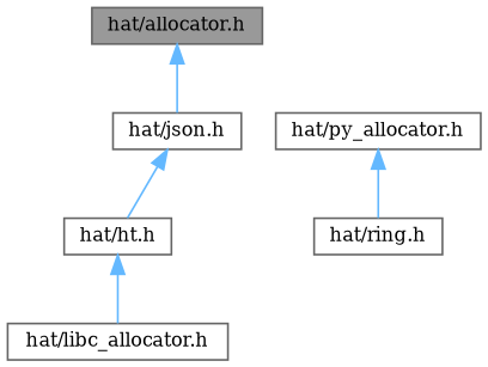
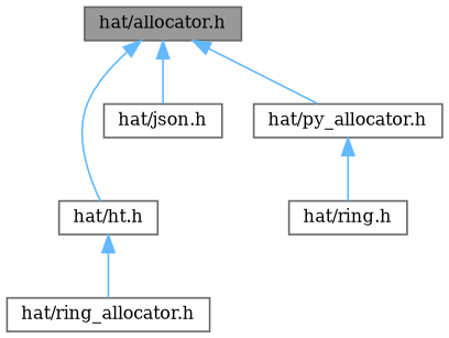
  digraph {
    fontname="DejaVu Serif"
    node [color=grey40 fillcolor=white fontname="DejaVu Serif" fontsize=10 shape=box style=filled]
    edge [color=steelblue1 dir=back fontname="DejaVu Serif" fontsize=10 labelfontname=Helvetica labelfontsize=10 style=solid]
    n1 [color=gray40 fillcolor=grey60 fontcolor=black height=0.2 label="hat/allocator.h" width=0.4]
    n2 [height=0.2 label="hat/ht.h" width=0.4]
    n3 [height=0.2 label="hat/json.h" width=0.4]
    n4 [height=0.2 label="hat/py_allocator.h" width=0.4]
-   n5 [height=0.2 label="hat/libc_allocator.h" width=0.4]
+   n5 [height=0.2 label="hat/ring_allocator.h" width=0.4]
    n6 [height=0.2 label="hat/ring.h" width=0.4]
-   n3 -> n2
+   n1 -> n2
    n1 -> n3
+   n1 -> n4
    n2 -> n5
    n4 -> n6
  }
